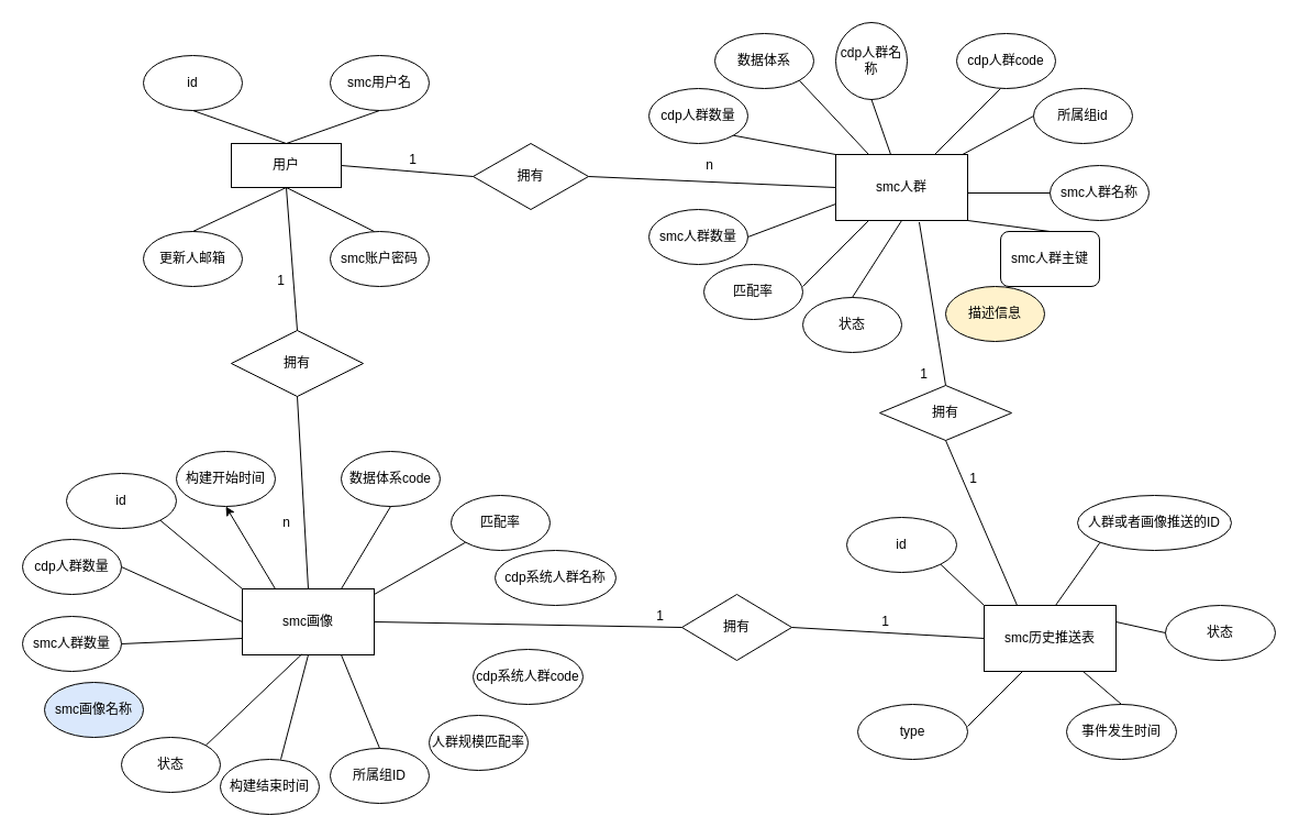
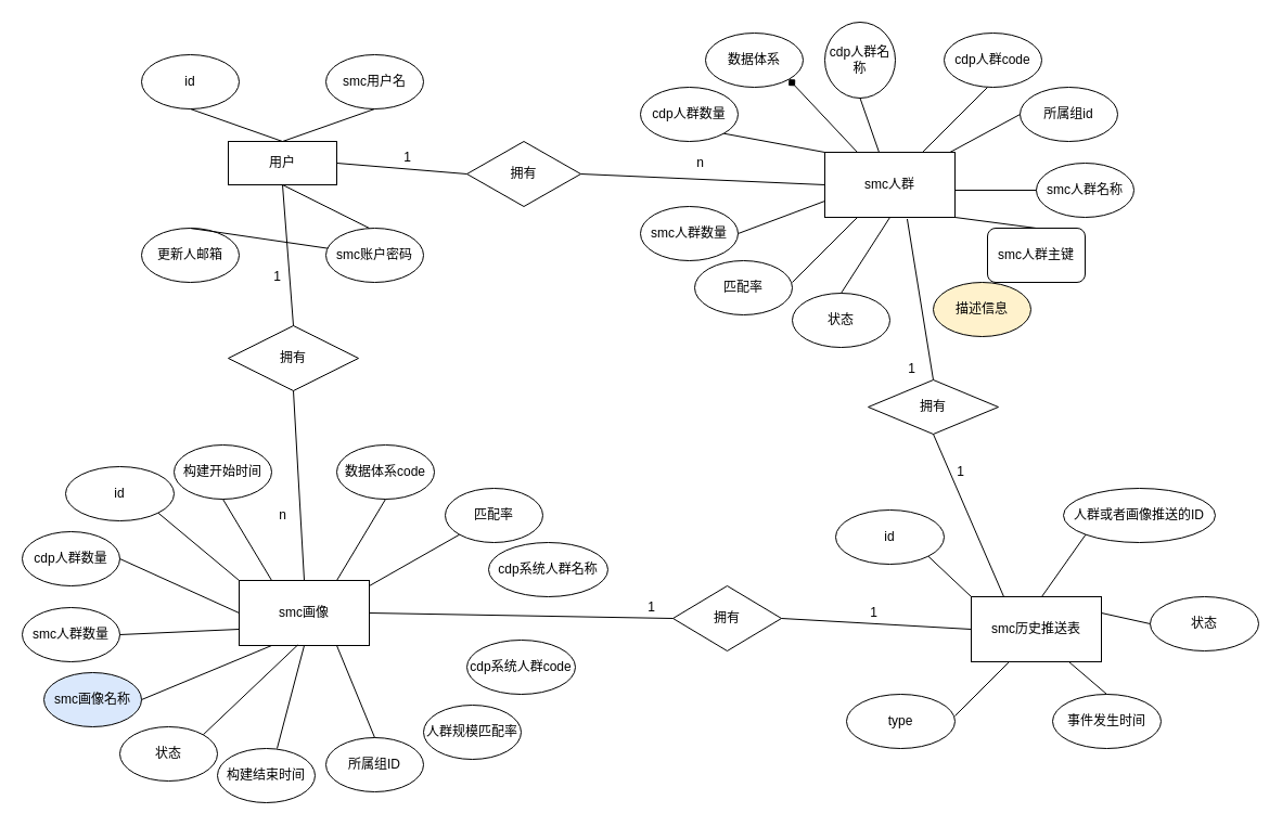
  <mxCell id="0" />
  <mxCell id="1" parent="0" />
  <mxCell id="2" value="用户" style="rounded=0;whiteSpace=wrap;html=1;" vertex="1" parent="1"><mxGeometry x="210" y="130" width="100" height="40" as="geometry" /></mxCell>
  <mxCell id="3" value="id" style="ellipse;whiteSpace=wrap;html=1;" vertex="1" parent="1"><mxGeometry x="130" y="50" width="90" height="50" as="geometry" /></mxCell>
  <mxCell id="4" value="smc用户名" style="ellipse;whiteSpace=wrap;html=1;" vertex="1" parent="1"><mxGeometry x="300" y="50" width="90" height="50" as="geometry" /></mxCell>
  <mxCell id="5" value="smc账户密码" style="ellipse;whiteSpace=wrap;html=1;" vertex="1" parent="1"><mxGeometry x="300" y="210" width="90" height="50" as="geometry" /></mxCell>
  <mxCell id="6" value="更新人邮箱" style="ellipse;whiteSpace=wrap;html=1;" vertex="1" parent="1"><mxGeometry x="130" y="210" width="90" height="50" as="geometry" /></mxCell>
  <mxCell id="7" value="数据体系" style="ellipse;whiteSpace=wrap;html=1;" vertex="1" parent="1"><mxGeometry x="650" y="30" width="90" height="50" as="geometry" /></mxCell>
  <mxCell id="8" value="smc人群" style="rounded=0;whiteSpace=wrap;html=1;" vertex="1" parent="1"><mxGeometry x="760" y="140" width="120" height="60" as="geometry" /></mxCell>
  <mxCell id="9" value="cdp人群名称" style="ellipse;whiteSpace=wrap;html=1;" vertex="1" parent="1"><mxGeometry x="760" y="20" width="65" height="70" as="geometry" /></mxCell>
  <mxCell id="10" value="cdp人群code" style="ellipse;whiteSpace=wrap;html=1;" vertex="1" parent="1"><mxGeometry x="870" y="30" width="90" height="50" as="geometry" /></mxCell>
  <mxCell id="11" value="所属组id" style="ellipse;whiteSpace=wrap;html=1;" vertex="1" parent="1"><mxGeometry x="940" y="80" width="90" height="50" as="geometry" /></mxCell>
  <mxCell id="12" value="smc人群数量" style="ellipse;whiteSpace=wrap;html=1;" vertex="1" parent="1"><mxGeometry x="590" y="190" width="90" height="50" as="geometry" /></mxCell>
  <mxCell id="13" value="smc人群名称" style="ellipse;whiteSpace=wrap;html=1;" vertex="1" parent="1"><mxGeometry x="955" y="150" width="90" height="50" as="geometry" /></mxCell>
  <mxCell id="14" value="cdp人群数量" style="ellipse;whiteSpace=wrap;html=1;" vertex="1" parent="1"><mxGeometry x="590" y="80" width="90" height="50" as="geometry" /></mxCell>
  <mxCell id="15" value="smc人群主键" style="whiteSpace=wrap;html=1;rounded=1;" vertex="1" parent="1"><mxGeometry x="910" y="210" width="90" height="50" as="geometry" /></mxCell>
  <mxCell id="16" value="匹配率" style="ellipse;whiteSpace=wrap;html=1;" vertex="1" parent="1"><mxGeometry x="640" y="240" width="90" height="50" as="geometry" /></mxCell>
  <mxCell id="17" value="状态" style="ellipse;whiteSpace=wrap;html=1;" vertex="1" parent="1"><mxGeometry x="730" y="270" width="90" height="50" as="geometry" /></mxCell>
  <mxCell id="18" value="描述信息" style="ellipse;whiteSpace=wrap;html=1;fillColor=#fff2cc;" vertex="1" parent="1"><mxGeometry x="860" y="260" width="90" height="50" as="geometry" /></mxCell>
  <mxCell id="19" value="smc画像" style="rounded=0;whiteSpace=wrap;html=1;" vertex="1" parent="1"><mxGeometry x="220" y="535" width="120" height="60" as="geometry" /></mxCell>
  <mxCell id="20" value="id" style="ellipse;whiteSpace=wrap;html=1;" vertex="1" parent="1"><mxGeometry x="60" y="430" width="100" height="50" as="geometry" /></mxCell>
  <mxCell id="21" value="数据体系code" style="ellipse;whiteSpace=wrap;html=1;" vertex="1" parent="1"><mxGeometry x="310" y="410" width="90" height="50" as="geometry" /></mxCell>
  <mxCell id="22" value="cdp系统人群名称" style="ellipse;whiteSpace=wrap;html=1;" vertex="1" parent="1"><mxGeometry x="450" y="500" width="110" height="50" as="geometry" /></mxCell>
  <mxCell id="23" value="cdp系统人群code" style="ellipse;whiteSpace=wrap;html=1;" vertex="1" parent="1"><mxGeometry x="430" y="590" width="100" height="50" as="geometry" /></mxCell>
  <mxCell id="24" value="所属组ID" style="ellipse;whiteSpace=wrap;html=1;" vertex="1" parent="1"><mxGeometry x="300" y="680" width="90" height="50" as="geometry" /></mxCell>
  <mxCell id="25" value="smc画像名称" style="ellipse;whiteSpace=wrap;html=1;fillColor=#dae8fc;" vertex="1" parent="1"><mxGeometry x="40" y="620" width="90" height="50" as="geometry" /></mxCell>
  <mxCell id="26" value="cdp人群数量" style="ellipse;whiteSpace=wrap;html=1;" vertex="1" parent="1"><mxGeometry x="20" y="490" width="90" height="50" as="geometry" /></mxCell>
  <mxCell id="27" value="smc人群数量" style="ellipse;whiteSpace=wrap;html=1;" vertex="1" parent="1"><mxGeometry x="20" y="560" width="90" height="50" as="geometry" /></mxCell>
  <mxCell id="28" value="匹配率&lt;span style=&quot;color: rgba(0, 0, 0, 0); font-family: monospace; font-size: 0px; text-align: start;&quot;&gt;%3CmxGraphModel%3E%3Croot%3E%3CmxCell%20id%3D%220%22%2F%3E%3CmxCell%20id%3D%221%22%20parent%3D%220%22%2F%3E%3CmxCell%20id%3D%222%22%20value%3D%22%22%20style%3D%22ellipse%3BwhiteSpace%3Dwrap%3Bhtml%3D1%3B%22%20vertex%3D%221%22%20parent%3D%221%22%3E%3CmxGeometry%20x%3D%22500%22%20y%3D%22120%22%20width%3D%2290%22%20height%3D%2250%22%20as%3D%22geometry%22%2F%3E%3C%2FmxCell%3E%3C%2Froot%3E%3C%2FmxGraphModel%3E&lt;/span&gt;" style="ellipse;whiteSpace=wrap;html=1;" vertex="1" parent="1"><mxGeometry x="410" y="450" width="90" height="50" as="geometry" /></mxCell>
  <mxCell id="29" value="人群规模匹配率" style="ellipse;whiteSpace=wrap;html=1;" vertex="1" parent="1"><mxGeometry x="390" y="650" width="90" height="50" as="geometry" /></mxCell>
  <mxCell id="30" value="状态" style="ellipse;whiteSpace=wrap;html=1;" vertex="1" parent="1"><mxGeometry x="110" y="670" width="90" height="50" as="geometry" /></mxCell>
  <mxCell id="31" value="构建开始时间" style="ellipse;whiteSpace=wrap;html=1;" vertex="1" parent="1"><mxGeometry x="160" y="410" width="90" height="50" as="geometry" /></mxCell>
  <mxCell id="32" value="构建结束时间" style="ellipse;whiteSpace=wrap;html=1;" vertex="1" parent="1"><mxGeometry x="200" y="690" width="90" height="50" as="geometry" /></mxCell>
  <mxCell id="33" value="smc历史推送表" style="rounded=0;whiteSpace=wrap;html=1;" vertex="1" parent="1"><mxGeometry x="895" y="550" width="120" height="60" as="geometry" /></mxCell>
  <mxCell id="34" value="id" style="ellipse;whiteSpace=wrap;html=1;" vertex="1" parent="1"><mxGeometry x="770" y="470" width="100" height="50" as="geometry" /></mxCell>
  <mxCell id="35" value="人群或者画像推送的ID" style="ellipse;whiteSpace=wrap;html=1;" vertex="1" parent="1"><mxGeometry x="980" y="450" width="140" height="50" as="geometry" /></mxCell>
  <mxCell id="36" value="type" style="ellipse;whiteSpace=wrap;html=1;" vertex="1" parent="1"><mxGeometry x="780" y="640" width="100" height="50" as="geometry" /></mxCell>
  <mxCell id="37" value="状态" style="ellipse;whiteSpace=wrap;html=1;" vertex="1" parent="1"><mxGeometry x="1060" y="550" width="100" height="50" as="geometry" /></mxCell>
  <mxCell id="38" value="事件发生时间" style="ellipse;whiteSpace=wrap;html=1;" vertex="1" parent="1"><mxGeometry x="970" y="640" width="100" height="50" as="geometry" /></mxCell>
  <mxCell id="39" value="" style="endArrow=none;html=1;rounded=0;entryX=0.5;entryY=1;entryDx=0;entryDy=0;" edge="1" parent="1" target="4"><mxGeometry width="50" height="50" relative="1" as="geometry"><mxPoint x="260" y="130" as="sourcePoint" /><mxPoint x="310" y="80" as="targetPoint" /></mxGeometry></mxCell>
  <mxCell id="40" value="" style="endArrow=none;html=1;rounded=0;entryX=0.5;entryY=1;entryDx=0;entryDy=0;exitX=0.5;exitY=0;exitDx=0;exitDy=0;" edge="1" parent="1" source="2" target="3"><mxGeometry width="50" height="50" relative="1" as="geometry"><mxPoint x="170" y="150" as="sourcePoint" /><mxPoint x="220" y="100" as="targetPoint" /></mxGeometry></mxCell>
- <mxCell id="41" value="" style="endArrow=none;html=1;rounded=0;entryX=0.5;entryY=1;entryDx=0;entryDy=0;exitX=0.5;exitY=0;exitDx=0;exitDy=0;" edge="1" parent="1" source="6" target="2"><mxGeometry width="50" height="50" relative="1" as="geometry"><mxPoint x="220" y="220" as="sourcePoint" /><mxPoint x="270" y="170" as="targetPoint" /></mxGeometry></mxCell>
+ <mxCell id="41" value="" style="endArrow=none;html=1;rounded=0;exitX=0.5;exitY=0;exitDx=0;exitDy=0;" edge="1" parent="1" source="6" target="5"><mxGeometry width="50" height="50" relative="1" as="geometry"><mxPoint x="220" y="220" as="sourcePoint" /><mxPoint x="270" y="170" as="targetPoint" /></mxGeometry></mxCell>
  <mxCell id="42" value="" style="endArrow=none;html=1;rounded=0;entryX=0.5;entryY=1;entryDx=0;entryDy=0;" edge="1" parent="1" target="2"><mxGeometry width="50" height="50" relative="1" as="geometry"><mxPoint x="340" y="210" as="sourcePoint" /><mxPoint x="390" y="160" as="targetPoint" /></mxGeometry></mxCell>
  <mxCell id="43" value="拥有" style="rhombus;whiteSpace=wrap;html=1;" vertex="1" parent="1"><mxGeometry x="210" y="300" width="120" height="60" as="geometry" /></mxCell>
  <mxCell id="44" value="" style="endArrow=none;html=1;rounded=0;" edge="1" parent="1"><mxGeometry width="50" height="50" relative="1" as="geometry"><mxPoint x="270" y="300" as="sourcePoint" /><mxPoint x="260" y="170" as="targetPoint" /></mxGeometry></mxCell>
  <mxCell id="45" value="" style="endArrow=none;html=1;rounded=0;exitX=0.5;exitY=0;exitDx=0;exitDy=0;" edge="1" parent="1" source="19"><mxGeometry width="50" height="50" relative="1" as="geometry"><mxPoint x="220" y="410" as="sourcePoint" /><mxPoint x="270" y="360" as="targetPoint" /></mxGeometry></mxCell>
  <mxCell id="46" value="1" style="text;html=1;align=center;verticalAlign=middle;resizable=0;points=[];autosize=1;strokeColor=none;fillColor=none;" vertex="1" parent="1"><mxGeometry x="240" y="240" width="30" height="30" as="geometry" /></mxCell>
  <mxCell id="47" value="n" style="text;html=1;align=center;verticalAlign=middle;resizable=0;points=[];autosize=1;strokeColor=none;fillColor=none;" vertex="1" parent="1"><mxGeometry x="245" y="460" width="30" height="30" as="geometry" /></mxCell>
  <mxCell id="48" value="拥有" style="rhombus;whiteSpace=wrap;html=1;" vertex="1" parent="1"><mxGeometry x="430" y="130" width="105" height="60" as="geometry" /></mxCell>
  <mxCell id="49" value="" style="endArrow=none;html=1;rounded=0;entryX=0.5;entryY=1;entryDx=0;entryDy=0;" edge="1" parent="1" target="9"><mxGeometry width="50" height="50" relative="1" as="geometry"><mxPoint x="810" y="140" as="sourcePoint" /><mxPoint x="860" y="90" as="targetPoint" /></mxGeometry></mxCell>
  <mxCell id="50" value="" style="endArrow=none;html=1;rounded=0;" edge="1" parent="1"><mxGeometry width="50" height="50" relative="1" as="geometry"><mxPoint x="310" y="150" as="sourcePoint" /><mxPoint x="430" y="160" as="targetPoint" /></mxGeometry></mxCell>
  <mxCell id="51" value="" style="endArrow=none;html=1;rounded=0;entryX=0;entryY=0.5;entryDx=0;entryDy=0;" edge="1" parent="1" target="8"><mxGeometry width="50" height="50" relative="1" as="geometry"><mxPoint x="535" y="160" as="sourcePoint" /><mxPoint x="585" y="110" as="targetPoint" /></mxGeometry></mxCell>
  <mxCell id="52" value="1" style="text;html=1;align=center;verticalAlign=middle;resizable=0;points=[];autosize=1;strokeColor=none;fillColor=none;" vertex="1" parent="1"><mxGeometry x="360" y="130" width="30" height="30" as="geometry" /></mxCell>
  <mxCell id="53" value="n" style="text;html=1;align=center;verticalAlign=middle;resizable=0;points=[];autosize=1;strokeColor=none;fillColor=none;" vertex="1" parent="1"><mxGeometry x="630" y="135" width="30" height="30" as="geometry" /></mxCell>
- <mxCell id="54" value="" style="endArrow=none;html=1;rounded=0;entryX=1;entryY=1;entryDx=0;entryDy=0;exitX=0.25;exitY=0;exitDx=0;exitDy=0;" edge="1" parent="1" source="8" target="7"><mxGeometry width="50" height="50" relative="1" as="geometry"><mxPoint x="710" y="130" as="sourcePoint" /><mxPoint x="760" y="80" as="targetPoint" /></mxGeometry></mxCell>
+ <mxCell id="54" value="" style="endArrow=diamond;html=1;rounded=0;entryX=1;entryY=1;entryDx=0;entryDy=0;exitX=0.25;exitY=0;exitDx=0;exitDy=0;" edge="1" parent="1" source="8" target="7"><mxGeometry width="50" height="50" relative="1" as="geometry"><mxPoint x="710" y="130" as="sourcePoint" /><mxPoint x="760" y="80" as="targetPoint" /></mxGeometry></mxCell>
  <mxCell id="55" value="" style="endArrow=none;html=1;rounded=0;exitX=1;exitY=1;exitDx=0;exitDy=0;entryX=0;entryY=0;entryDx=0;entryDy=0;" edge="1" parent="1" source="14" target="8"><mxGeometry width="50" height="50" relative="1" as="geometry"><mxPoint x="680" y="170" as="sourcePoint" /><mxPoint x="730" y="120" as="targetPoint" /></mxGeometry></mxCell>
  <mxCell id="56" value="" style="endArrow=none;html=1;rounded=0;exitX=0.75;exitY=0;exitDx=0;exitDy=0;" edge="1" parent="1" source="8"><mxGeometry width="50" height="50" relative="1" as="geometry"><mxPoint x="860" y="130" as="sourcePoint" /><mxPoint x="910" y="80" as="targetPoint" /></mxGeometry></mxCell>
  <mxCell id="57" value="" style="endArrow=none;html=1;rounded=0;entryX=0;entryY=0.5;entryDx=0;entryDy=0;" edge="1" parent="1" source="8" target="11"><mxGeometry width="50" height="50" relative="1" as="geometry"><mxPoint x="940" y="170" as="sourcePoint" /><mxPoint x="990" y="120" as="targetPoint" /></mxGeometry></mxCell>
  <mxCell id="58" value="" style="endArrow=none;html=1;rounded=0;exitX=1;exitY=0.5;exitDx=0;exitDy=0;entryX=0;entryY=0.75;entryDx=0;entryDy=0;" edge="1" parent="1" source="12" target="8"><mxGeometry width="50" height="50" relative="1" as="geometry"><mxPoint x="680" y="230" as="sourcePoint" /><mxPoint x="730" y="180" as="targetPoint" /></mxGeometry></mxCell>
  <mxCell id="59" value="" style="endArrow=none;html=1;rounded=0;entryX=0.25;entryY=1;entryDx=0;entryDy=0;" edge="1" parent="1" target="8"><mxGeometry width="50" height="50" relative="1" as="geometry"><mxPoint x="730" y="260" as="sourcePoint" /><mxPoint x="780" y="210" as="targetPoint" /></mxGeometry></mxCell>
  <mxCell id="60" value="" style="endArrow=none;html=1;rounded=0;entryX=0.5;entryY=1;entryDx=0;entryDy=0;exitX=0.5;exitY=0;exitDx=0;exitDy=0;" edge="1" parent="1" source="17" target="8"><mxGeometry width="50" height="50" relative="1" as="geometry"><mxPoint x="795" y="270" as="sourcePoint" /><mxPoint x="845" y="220" as="targetPoint" /></mxGeometry></mxCell>
  <mxCell id="61" value="" style="endArrow=none;html=1;rounded=0;entryX=0;entryY=0.5;entryDx=0;entryDy=0;" edge="1" parent="1" target="13"><mxGeometry width="50" height="50" relative="1" as="geometry"><mxPoint x="880" y="175" as="sourcePoint" /><mxPoint x="930" y="125" as="targetPoint" /></mxGeometry></mxCell>
  <mxCell id="62" value="" style="endArrow=none;html=1;rounded=0;entryX=0.5;entryY=0;entryDx=0;entryDy=0;" edge="1" parent="1" target="15"><mxGeometry width="50" height="50" relative="1" as="geometry"><mxPoint x="880" y="200" as="sourcePoint" /><mxPoint x="930" y="150" as="targetPoint" /></mxGeometry></mxCell>
  <mxCell id="63" value="拥有" style="rhombus;whiteSpace=wrap;html=1;" vertex="1" parent="1"><mxGeometry x="620" y="540" width="100" height="60" as="geometry" /></mxCell>
  <mxCell id="64" value="" style="endArrow=none;html=1;rounded=0;exitX=1;exitY=0.5;exitDx=0;exitDy=0;entryX=0;entryY=0.5;entryDx=0;entryDy=0;" edge="1" parent="1" source="19" target="63"><mxGeometry width="50" height="50" relative="1" as="geometry"><mxPoint x="380" y="590" as="sourcePoint" /><mxPoint x="430" y="540" as="targetPoint" /></mxGeometry></mxCell>
  <mxCell id="65" value="" style="endArrow=none;html=1;rounded=0;exitX=1;exitY=0.5;exitDx=0;exitDy=0;entryX=0;entryY=0.5;entryDx=0;entryDy=0;" edge="1" parent="1" source="63" target="33"><mxGeometry width="50" height="50" relative="1" as="geometry"><mxPoint x="760" y="600" as="sourcePoint" /><mxPoint x="810" y="550" as="targetPoint" /></mxGeometry></mxCell>
  <mxCell id="66" value="1" style="text;html=1;align=center;verticalAlign=middle;resizable=0;points=[];autosize=1;strokeColor=none;fillColor=none;" vertex="1" parent="1"><mxGeometry x="585" y="545" width="30" height="30" as="geometry" /></mxCell>
  <mxCell id="67" value="1" style="text;html=1;align=center;verticalAlign=middle;resizable=0;points=[];autosize=1;strokeColor=none;fillColor=none;" vertex="1" parent="1"><mxGeometry x="790" y="550" width="30" height="30" as="geometry" /></mxCell>
- <mxCell id="68" value="" style="endArrow=classic;html=1;rounded=0;entryX=0.5;entryY=1;entryDx=0;entryDy=0;exitX=0.25;exitY=0;exitDx=0;exitDy=0;" edge="1" parent="1" source="19" target="31"><mxGeometry width="50" height="50" relative="1" as="geometry"><mxPoint x="240" y="530" as="sourcePoint" /><mxPoint x="270" y="470" as="targetPoint" /></mxGeometry></mxCell>
+ <mxCell id="68" value="" style="endArrow=none;html=1;rounded=0;entryX=0.5;entryY=1;entryDx=0;entryDy=0;exitX=0.25;exitY=0;exitDx=0;exitDy=0;" edge="1" parent="1" source="19" target="31"><mxGeometry width="50" height="50" relative="1" as="geometry"><mxPoint x="240" y="530" as="sourcePoint" /><mxPoint x="270" y="470" as="targetPoint" /></mxGeometry></mxCell>
  <mxCell id="69" value="" style="endArrow=none;html=1;rounded=0;entryX=0.633;entryY=1.025;entryDx=0;entryDy=0;entryPerimeter=0;" edge="1" parent="1" target="8"><mxGeometry width="50" height="50" relative="1" as="geometry"><mxPoint x="860" y="350" as="sourcePoint" /><mxPoint x="740" y="350" as="targetPoint" /></mxGeometry></mxCell>
  <mxCell id="70" value="拥有" style="rhombus;whiteSpace=wrap;html=1;" vertex="1" parent="1"><mxGeometry x="800" y="350" width="120" height="50" as="geometry" /></mxCell>
  <mxCell id="71" value="" style="endArrow=none;html=1;rounded=0;entryX=0.5;entryY=1;entryDx=0;entryDy=0;exitX=0.25;exitY=0;exitDx=0;exitDy=0;" edge="1" parent="1" source="33" target="70"><mxGeometry width="50" height="50" relative="1" as="geometry"><mxPoint x="690" y="400" as="sourcePoint" /><mxPoint x="740" y="350" as="targetPoint" /></mxGeometry></mxCell>
  <mxCell id="72" value="1" style="text;html=1;align=center;verticalAlign=middle;resizable=0;points=[];autosize=1;strokeColor=none;fillColor=none;" vertex="1" parent="1"><mxGeometry x="825" y="325" width="30" height="30" as="geometry" /></mxCell>
  <mxCell id="73" value="1" style="text;html=1;align=center;verticalAlign=middle;resizable=0;points=[];autosize=1;strokeColor=none;fillColor=none;" vertex="1" parent="1"><mxGeometry x="870" y="420" width="30" height="30" as="geometry" /></mxCell>
  <mxCell id="74" value="" style="endArrow=none;html=1;rounded=0;entryX=1;entryY=1;entryDx=0;entryDy=0;exitX=0;exitY=0;exitDx=0;exitDy=0;" edge="1" parent="1" source="19" target="20"><mxGeometry width="50" height="50" relative="1" as="geometry"><mxPoint x="140" y="530" as="sourcePoint" /><mxPoint x="190" y="480" as="targetPoint" /></mxGeometry></mxCell>
  <mxCell id="75" value="" style="endArrow=none;html=1;rounded=0;exitX=1;exitY=0.5;exitDx=0;exitDy=0;entryX=0;entryY=0.5;entryDx=0;entryDy=0;" edge="1" parent="1" source="26" target="19"><mxGeometry width="50" height="50" relative="1" as="geometry"><mxPoint x="140" y="580" as="sourcePoint" /><mxPoint x="190" y="530" as="targetPoint" /></mxGeometry></mxCell>
  <mxCell id="76" value="" style="endArrow=none;html=1;rounded=0;exitX=1;exitY=0.5;exitDx=0;exitDy=0;entryX=0;entryY=0.75;entryDx=0;entryDy=0;" edge="1" parent="1" source="27" target="19"><mxGeometry width="50" height="50" relative="1" as="geometry"><mxPoint x="150" y="630" as="sourcePoint" /><mxPoint x="200" y="580" as="targetPoint" /></mxGeometry></mxCell>
+ <mxCell id="77" value="" style="endArrow=none;html=1;rounded=0;exitX=1;exitY=0.5;exitDx=0;exitDy=0;entryX=0.25;entryY=1;entryDx=0;entryDy=0;" edge="1" parent="1" source="25" target="19"><mxGeometry width="50" height="50" relative="1" as="geometry"><mxPoint x="150" y="660" as="sourcePoint" /><mxPoint x="240" y="600" as="targetPoint" /></mxGeometry></mxCell>
  <mxCell id="78" value="" style="endArrow=none;html=1;rounded=0;exitX=1;exitY=0;exitDx=0;exitDy=0;entryX=0.45;entryY=0.992;entryDx=0;entryDy=0;entryPerimeter=0;" edge="1" parent="1" source="30" target="19"><mxGeometry width="50" height="50" relative="1" as="geometry"><mxPoint x="200" y="680" as="sourcePoint" /><mxPoint x="250" y="630" as="targetPoint" /></mxGeometry></mxCell>
  <mxCell id="79" value="" style="endArrow=none;html=1;rounded=0;entryX=0.5;entryY=1;entryDx=0;entryDy=0;" edge="1" parent="1" target="19"><mxGeometry width="50" height="50" relative="1" as="geometry"><mxPoint x="255" y="690" as="sourcePoint" /><mxPoint x="305" y="640" as="targetPoint" /></mxGeometry></mxCell>
  <mxCell id="80" value="" style="endArrow=none;html=1;rounded=0;entryX=0.75;entryY=1;entryDx=0;entryDy=0;exitX=0.5;exitY=0;exitDx=0;exitDy=0;" edge="1" parent="1" source="24" target="19"><mxGeometry width="50" height="50" relative="1" as="geometry"><mxPoint x="320" y="670" as="sourcePoint" /><mxPoint x="370" y="620" as="targetPoint" /></mxGeometry></mxCell>
  <mxCell id="81" value="" style="endArrow=none;html=1;rounded=0;entryX=0.5;entryY=1;entryDx=0;entryDy=0;" edge="1" parent="1" target="21"><mxGeometry width="50" height="50" relative="1" as="geometry"><mxPoint x="310" y="535" as="sourcePoint" /><mxPoint x="360" y="485" as="targetPoint" /></mxGeometry></mxCell>
  <mxCell id="82" value="" style="endArrow=none;html=1;rounded=0;entryX=0;entryY=1;entryDx=0;entryDy=0;" edge="1" parent="1" target="28"><mxGeometry width="50" height="50" relative="1" as="geometry"><mxPoint x="340" y="540" as="sourcePoint" /><mxPoint x="390" y="490" as="targetPoint" /></mxGeometry></mxCell>
  <mxCell id="83" value="" style="endArrow=none;html=1;rounded=0;" edge="1" parent="1"><mxGeometry width="50" height="50" relative="1" as="geometry"><mxPoint x="880" y="660" as="sourcePoint" /><mxPoint x="930" y="610" as="targetPoint" /></mxGeometry></mxCell>
  <mxCell id="84" value="" style="endArrow=none;html=1;rounded=0;entryX=0;entryY=0;entryDx=0;entryDy=0;exitX=1;exitY=1;exitDx=0;exitDy=0;" edge="1" parent="1" source="34" target="33"><mxGeometry width="50" height="50" relative="1" as="geometry"><mxPoint x="860" y="570" as="sourcePoint" /><mxPoint x="910" y="520" as="targetPoint" /></mxGeometry></mxCell>
  <mxCell id="85" value="" style="endArrow=none;html=1;rounded=0;entryX=0;entryY=1;entryDx=0;entryDy=0;" edge="1" parent="1" target="35"><mxGeometry width="50" height="50" relative="1" as="geometry"><mxPoint x="960" y="550" as="sourcePoint" /><mxPoint x="1020" y="500" as="targetPoint" /></mxGeometry></mxCell>
  <mxCell id="86" value="" style="endArrow=none;html=1;rounded=0;entryX=0;entryY=0.5;entryDx=0;entryDy=0;exitX=1;exitY=0.25;exitDx=0;exitDy=0;" edge="1" parent="1" source="33" target="37"><mxGeometry width="50" height="50" relative="1" as="geometry"><mxPoint x="1030" y="580" as="sourcePoint" /><mxPoint x="1080" y="530" as="targetPoint" /></mxGeometry></mxCell>
  <mxCell id="87" value="" style="endArrow=none;html=1;rounded=0;entryX=0.75;entryY=1;entryDx=0;entryDy=0;" edge="1" parent="1" target="33"><mxGeometry width="50" height="50" relative="1" as="geometry"><mxPoint x="1020" y="640" as="sourcePoint" /><mxPoint x="1080" y="600" as="targetPoint" /></mxGeometry></mxCell>
